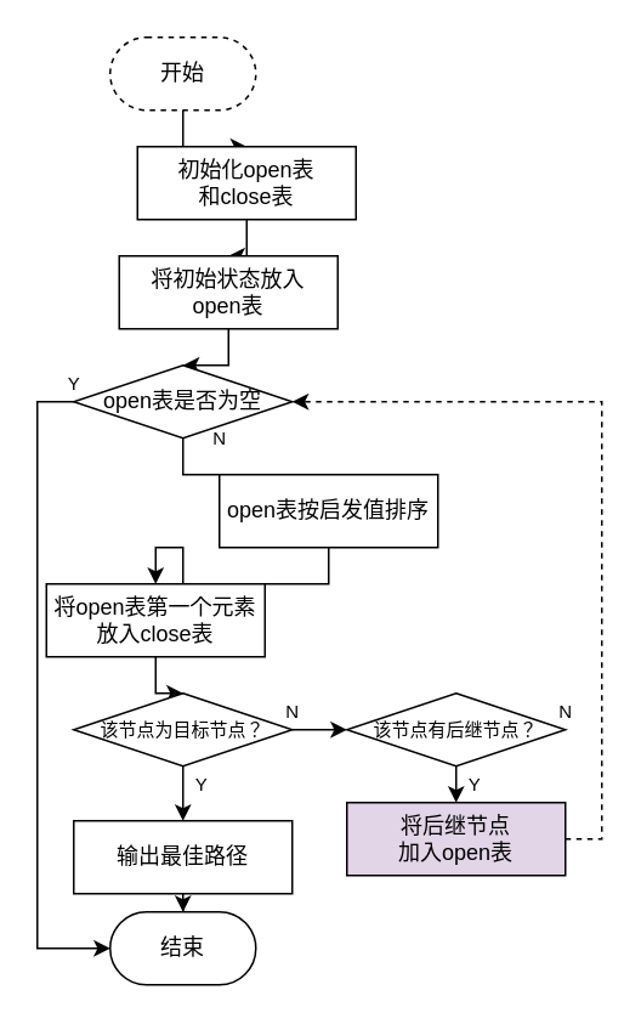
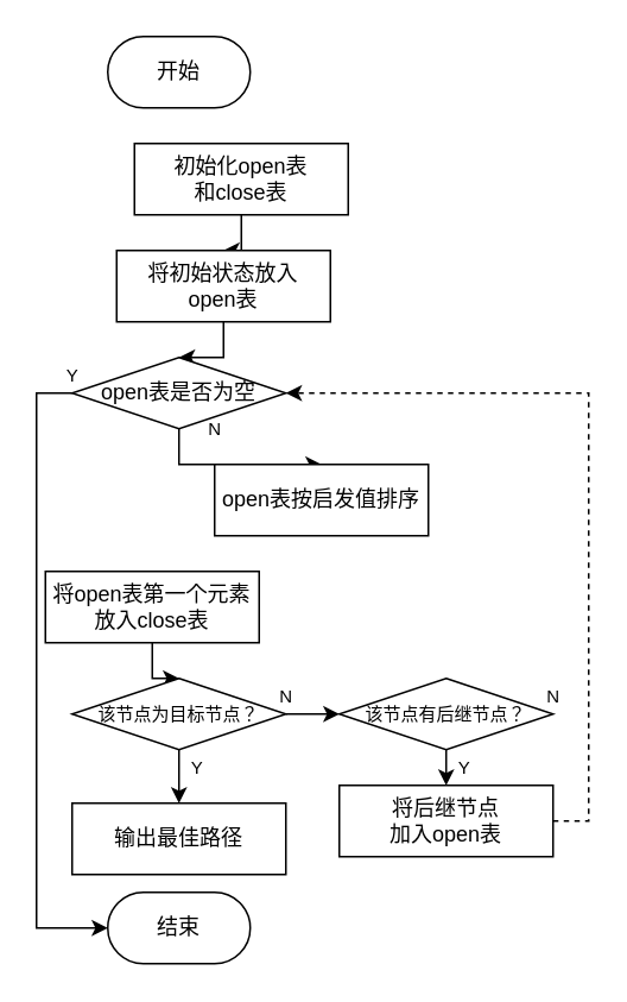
  <mxCell id="0" />
  <mxCell id="1" parent="0" />
- <mxCell id="2" style="edgeStyle=orthogonalEdgeStyle;rounded=0;orthogonalLoop=1;jettySize=auto;html=1;" edge="1" parent="1" source="3" target="5"><mxGeometry relative="1" as="geometry" /></mxCell>
- <mxCell id="3" value="开始" style="rounded=1;whiteSpace=wrap;html=1;arcSize=50;dashed=1;" vertex="1" parent="1"><mxGeometry x="60" y="20" width="80" height="40" as="geometry" /></mxCell>
+ <mxCell id="3" value="开始" style="rounded=1;whiteSpace=wrap;html=1;arcSize=50;" vertex="1" parent="1"><mxGeometry x="60" y="20" width="80" height="40" as="geometry" /></mxCell>
  <mxCell id="4" style="edgeStyle=orthogonalEdgeStyle;rounded=0;orthogonalLoop=1;jettySize=auto;html=1;" edge="1" parent="1" source="5" target="7"><mxGeometry relative="1" as="geometry" /></mxCell>
  <mxCell id="5" value="初始化open表&lt;br&gt;和close表" style="rounded=0;whiteSpace=wrap;html=1;" vertex="1" parent="1"><mxGeometry x="75" y="80" width="120" height="40" as="geometry" /></mxCell>
  <mxCell id="6" style="edgeStyle=orthogonalEdgeStyle;rounded=0;orthogonalLoop=1;jettySize=auto;html=1;" edge="1" parent="1" source="7" target="10"><mxGeometry relative="1" as="geometry" /></mxCell>
  <mxCell id="7" value="将初始状态放入&lt;br&gt;open表" style="rounded=0;whiteSpace=wrap;html=1;" vertex="1" parent="1"><mxGeometry x="65" y="140" width="120" height="40" as="geometry" /></mxCell>
- <mxCell id="8" style="edgeStyle=orthogonalEdgeStyle;rounded=0;orthogonalLoop=1;jettySize=auto;html=1;endArrow=none;" edge="1" parent="1" source="10" target="12"><mxGeometry relative="1" as="geometry" /></mxCell>
+ <mxCell id="8" style="edgeStyle=orthogonalEdgeStyle;rounded=0;orthogonalLoop=1;jettySize=auto;html=1;" edge="1" parent="1" source="10" target="12"><mxGeometry relative="1" as="geometry" /></mxCell>
  <mxCell id="9" style="edgeStyle=orthogonalEdgeStyle;rounded=0;orthogonalLoop=1;jettySize=auto;html=1;fontSize=10;" edge="1" parent="1" source="10" target="22"><mxGeometry relative="1" as="geometry"><mxPoint x="10" y="530" as="targetPoint" /><Array as="points"><mxPoint x="20" y="220" /><mxPoint x="20" y="520" /></Array></mxGeometry></mxCell>
  <mxCell id="10" value="open表是否为空" style="rhombus;whiteSpace=wrap;html=1;" vertex="1" parent="1"><mxGeometry x="40" y="200" width="120" height="40" as="geometry" /></mxCell>
- <mxCell id="11" style="edgeStyle=orthogonalEdgeStyle;rounded=0;orthogonalLoop=1;jettySize=auto;html=1;" edge="1" parent="1" source="12" target="14"><mxGeometry relative="1" as="geometry" /></mxCell>
  <mxCell id="12" value="open表按启发值排序" style="rounded=0;whiteSpace=wrap;html=1;" vertex="1" parent="1"><mxGeometry x="120" y="260" width="120" height="40" as="geometry" /></mxCell>
  <mxCell id="13" style="edgeStyle=orthogonalEdgeStyle;rounded=0;orthogonalLoop=1;jettySize=auto;html=1;fontSize=10;" edge="1" parent="1" source="14" target="17"><mxGeometry relative="1" as="geometry" /></mxCell>
  <mxCell id="14" value="将open表第一个元素放入close表" style="rounded=0;whiteSpace=wrap;html=1;" vertex="1" parent="1"><mxGeometry x="25" y="320" width="120" height="40" as="geometry" /></mxCell>
  <mxCell id="15" style="edgeStyle=orthogonalEdgeStyle;rounded=0;orthogonalLoop=1;jettySize=auto;html=1;fontSize=10;" edge="1" parent="1" source="17" target="21"><mxGeometry relative="1" as="geometry"><mxPoint x="100" y="440" as="targetPoint" /></mxGeometry></mxCell>
  <mxCell id="16" style="edgeStyle=orthogonalEdgeStyle;rounded=0;orthogonalLoop=1;jettySize=auto;html=1;fontSize=10;" edge="1" parent="1" source="17"><mxGeometry relative="1" as="geometry"><mxPoint x="190" y="400" as="targetPoint" /></mxGeometry></mxCell>
  <mxCell id="17" value="&lt;font style=&quot;font-size: 10px&quot;&gt;该节点为目标节点？&lt;/font&gt;" style="rhombus;whiteSpace=wrap;html=1;" vertex="1" parent="1"><mxGeometry x="40" y="380" width="120" height="40" as="geometry" /></mxCell>
  <mxCell id="18" value="N" style="text;html=1;align=center;verticalAlign=middle;resizable=0;points=[];autosize=1;strokeColor=none;fillColor=none;fontSize=10;" vertex="1" parent="1"><mxGeometry x="110" y="230" width="20" height="20" as="geometry" /></mxCell>
  <mxCell id="19" value="Y" style="text;html=1;align=center;verticalAlign=middle;resizable=0;points=[];autosize=1;strokeColor=none;fillColor=none;fontSize=10;" vertex="1" parent="1"><mxGeometry x="30" y="200" width="20" height="20" as="geometry" /></mxCell>
- <mxCell id="20" style="edgeStyle=orthogonalEdgeStyle;rounded=0;orthogonalLoop=1;jettySize=auto;html=1;fontSize=10;" edge="1" parent="1" source="21" target="22"><mxGeometry relative="1" as="geometry" /></mxCell>
  <mxCell id="21" value="输出最佳路径" style="rounded=0;whiteSpace=wrap;html=1;" vertex="1" parent="1"><mxGeometry x="40" y="450" width="120" height="40" as="geometry" /></mxCell>
  <mxCell id="22" value="结束" style="rounded=1;whiteSpace=wrap;html=1;arcSize=50;" vertex="1" parent="1"><mxGeometry x="60" y="500" width="80" height="40" as="geometry" /></mxCell>
  <mxCell id="23" style="edgeStyle=orthogonalEdgeStyle;rounded=0;orthogonalLoop=1;jettySize=auto;html=1;fontSize=10;" edge="1" parent="1" source="24"><mxGeometry relative="1" as="geometry"><mxPoint x="250" y="440" as="targetPoint" /></mxGeometry></mxCell>
  <mxCell id="24" value="&lt;font style=&quot;font-size: 10px&quot;&gt;该节点有后继节点？&lt;/font&gt;" style="rhombus;whiteSpace=wrap;html=1;" vertex="1" parent="1"><mxGeometry x="190" y="380" width="120" height="40" as="geometry" /></mxCell>
  <mxCell id="25" style="edgeStyle=orthogonalEdgeStyle;rounded=0;orthogonalLoop=1;jettySize=auto;html=1;fontSize=10;dashed=1;" edge="1" parent="1" source="26" target="10"><mxGeometry relative="1" as="geometry"><mxPoint x="250" y="220" as="targetPoint" /><Array as="points"><mxPoint x="330" y="460" /><mxPoint x="330" y="220" /></Array></mxGeometry></mxCell>
- <mxCell id="26" value="将后继节点&lt;br&gt;加入open表" style="rounded=0;whiteSpace=wrap;html=1;fillColor=#e1d5e7;" vertex="1" parent="1"><mxGeometry x="190" y="440" width="120" height="40" as="geometry" /></mxCell>
+ <mxCell id="26" value="将后继节点&lt;br&gt;加入open表" style="rounded=0;whiteSpace=wrap;html=1;" vertex="1" parent="1"><mxGeometry x="190" y="440" width="120" height="40" as="geometry" /></mxCell>
  <mxCell id="27" value="N" style="text;html=1;align=center;verticalAlign=middle;resizable=0;points=[];autosize=1;strokeColor=none;fillColor=none;fontSize=10;" vertex="1" parent="1"><mxGeometry x="150" y="380" width="20" height="20" as="geometry" /></mxCell>
  <mxCell id="28" value="Y" style="text;html=1;align=center;verticalAlign=middle;resizable=0;points=[];autosize=1;strokeColor=none;fillColor=none;fontSize=10;" vertex="1" parent="1"><mxGeometry x="100" y="420" width="20" height="20" as="geometry" /></mxCell>
  <mxCell id="29" value="Y" style="text;html=1;align=center;verticalAlign=middle;resizable=0;points=[];autosize=1;strokeColor=none;fillColor=none;fontSize=10;" vertex="1" parent="1"><mxGeometry x="250" y="420" width="20" height="20" as="geometry" /></mxCell>
  <mxCell id="30" value="N" style="text;html=1;align=center;verticalAlign=middle;resizable=0;points=[];autosize=1;strokeColor=none;fillColor=none;fontSize=10;" vertex="1" parent="1"><mxGeometry x="300" y="380" width="20" height="20" as="geometry" /></mxCell>
